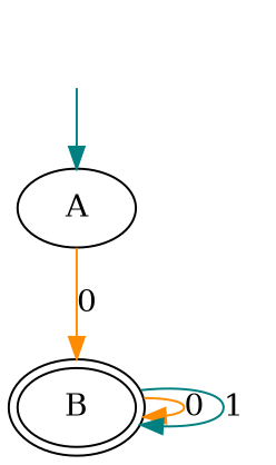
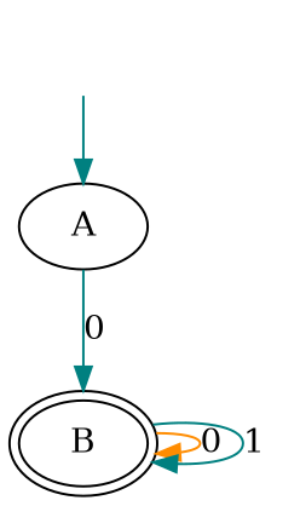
  digraph {
    edge [color=teal]
    _nil [style=invis]
    A
    B [peripheries=2]
    _nil -> A
-   A -> B [label=0 color=darkorange]
+   A -> B [label=0]
    B -> B [label=0 color=darkorange]
    B -> B [label=1]
  }
